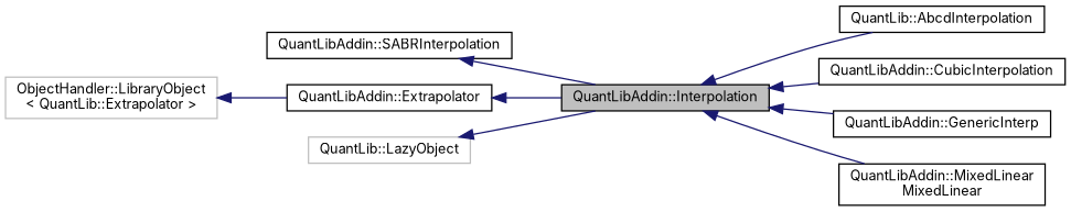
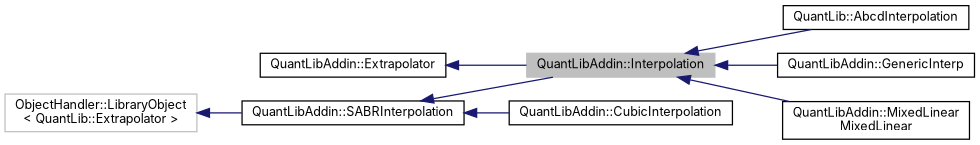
  digraph {
    fontname=Inter
    rankdir=LR
    node [color=black fillcolor=white fontname=Inter fontsize=10 shape=record style=filled]
    edge [color=midnightblue dir=back fontname=Inter fontsize=10 labelfontname=Helvetica labelfontsize=10 style=solid]
-   n1 [fillcolor=grey75 fontcolor=black height=0.2 label="QuantLibAddin::Interpolation" width=0.4]
+   n1 [color=grey75 fillcolor=grey75 fontcolor=black height=0.2 label="QuantLibAddin::Interpolation" width=0.4]
    n2 [height=0.2 label="QuantLib::AbcdInterpolation" width=0.4]
    n3 [height=0.2 label="QuantLibAddin::CubicInterpolation" width=0.4]
    n4 [height=0.2 label="QuantLibAddin::GenericInterp" width=0.4]
    n5 [height=0.2 label="QuantLibAddin::MixedLinear\lMixedLinear" width=0.4]
    n6 [height=0.2 label="QuantLibAddin::SABRInterpolation" width=0.4]
    n7 [height=0.2 label="QuantLibAddin::Extrapolator" width=0.4]
    n8 [color=grey75 height=0.2 label="ObjectHandler::LibraryObject\l\< QuantLib::Extrapolator \>" width=0.4]
-   n9 [color=grey75 height=0.2 label="QuantLib::LazyObject" width=0.4]
    n1 -> n2
-   n1 -> n3
+   n6 -> n3
    n1 -> n4
    n1 -> n5
    n6 -> n1
    n7 -> n1
-   n8 -> n7
-   n9 -> n1
+   n8 -> n6
  }
